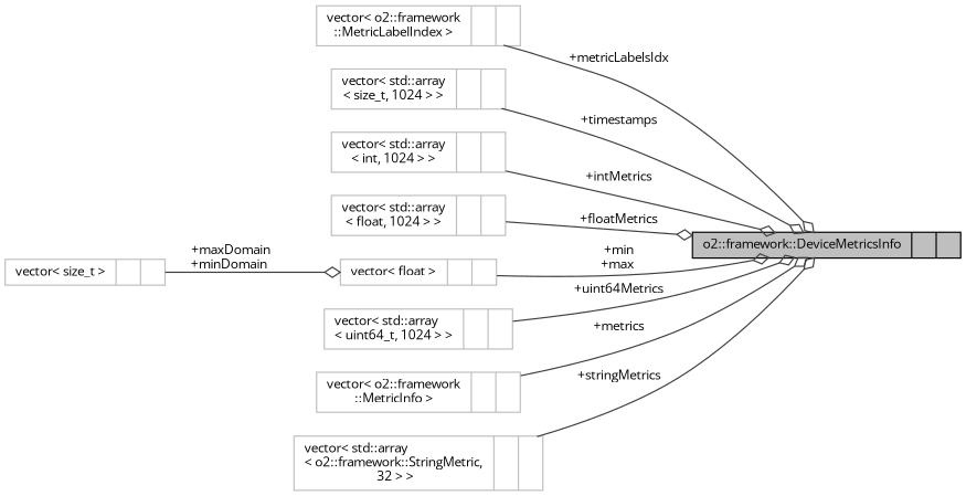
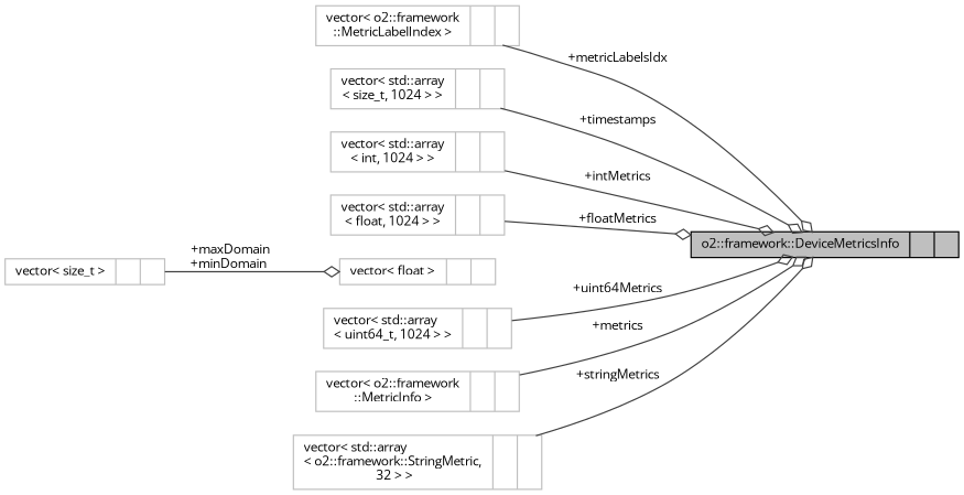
  digraph {
    fontname="Open Sans"
    rankdir=LR
    node [color=grey75 fontname="Open Sans" fontsize=10 shape=record]
    edge [arrowhead=odiamond color=grey25 fontname="Open Sans" fontsize=10 labelfontname=Helvetica labelfontsize=10 style=solid]
    n1 [color=black fillcolor=grey75 fontcolor=black height=0.2 label="{o2::framework::DeviceMetricsInfo\n||}" style=filled width=0.4]
    n2 [height=0.2 label="{vector\< o2::framework\l::MetricLabelIndex \>\n||}" width=0.4]
    n3 [height=0.2 label="{vector\< std::array\l\< size_t, 1024 \> \>\n||}" width=0.4]
    n4 [height=0.2 label="{vector\< std::array\l\< int, 1024 \> \>\n||}" width=0.4]
    n5 [height=0.2 label="{vector\< std::array\l\< float, 1024 \> \>\n||}" width=0.4]
    n6 [height=0.2 label="{vector\< size_t \>\n||}" width=0.4]
    n7 [height=0.2 label="{vector\< float \>\n||}" width=0.4]
    n8 [height=0.2 label="{vector\< std::array\l\< uint64_t, 1024 \> \>\n||}" width=0.4]
    n9 [height=0.2 label="{vector\< o2::framework\l::MetricInfo \>\n||}" width=0.4]
    n10 [height=0.2 label="{vector\< std::array\l\< o2::framework::StringMetric,\l 32 \> \>\n||}" width=0.4]
    n2 -> n1 [label=" +metricLabelsIdx"]
    n3 -> n1 [label=" +timestamps"]
    n4 -> n1 [label=" +intMetrics"]
    n5 -> n1 [label=" +floatMetrics"]
    n6 -> n7 [label=" +maxDomain\n+minDomain"]
-   n7 -> n1 [label=" +min\n+max"]
    n8 -> n1 [label=" +uint64Metrics"]
    n9 -> n1 [label=" +metrics"]
    n10 -> n1 [label=" +stringMetrics"]
  }
